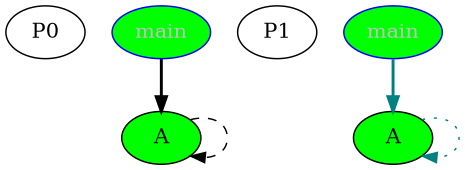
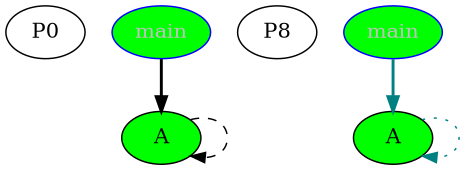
  digraph {
    fontname="DejaVu Serif"
    node [color=black fontname="DejaVu Serif" fillcolor=green shape=ellipse style=filled]
    edge [color=black style=bold fontname="DejaVu Serif"]
    n1 [label=P0 fillcolor="" shape="" style=""]
    n2 [fontcolor=black label=A]
    n3 [color=blue fontcolor=grey label=main]
-   n4 [label=P1 fillcolor="" shape="" style=""]
+   n4 [label=P8 fillcolor="" shape="" style=""]
    n5 [fontcolor=black label=A]
    n6 [color=blue fontcolor=grey label=main]
    subgraph sub_1 {
      n1
      n2
      n3
    }
    subgraph sub_2 {
      n4
      n5
      n6
    }
    n2 -> n2 [style=dashed]
    n3 -> n2
    n5 -> n5 [color=teal style=dotted]
    n6 -> n5 [color=teal]
  }
